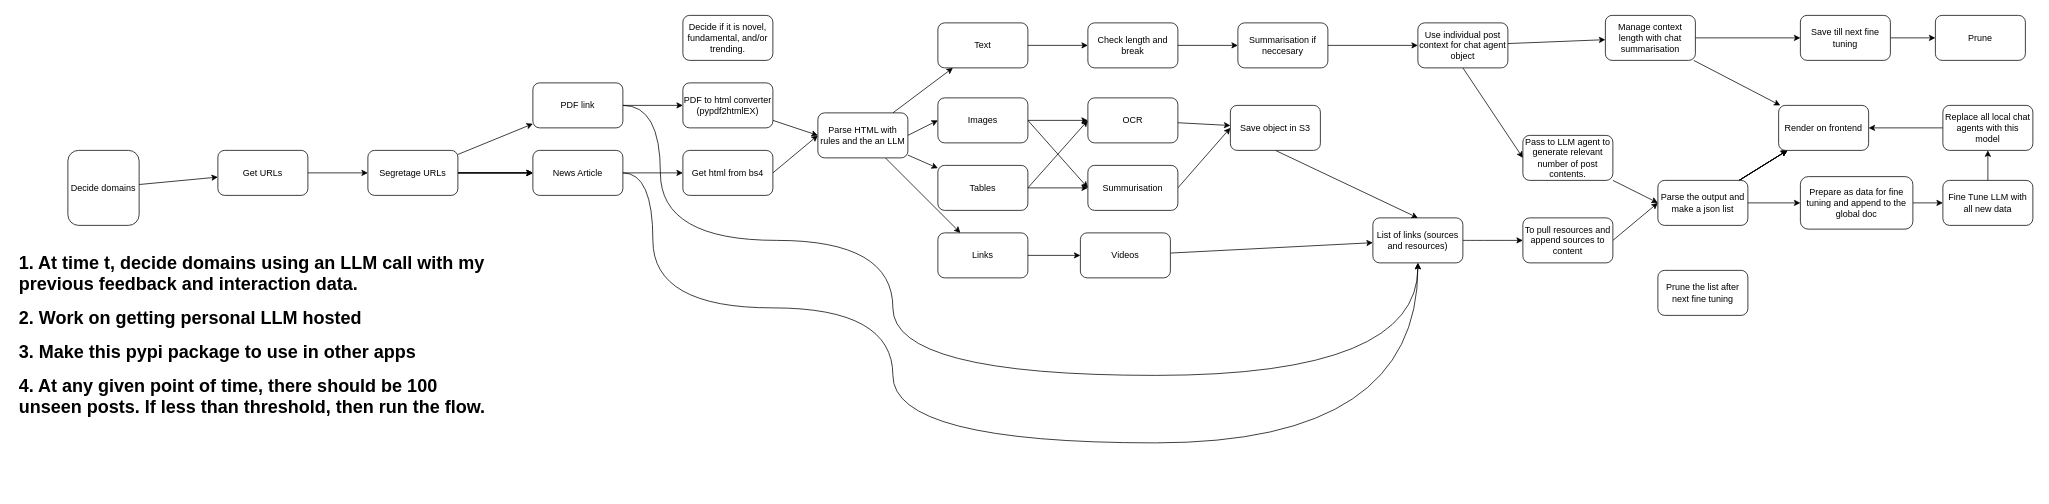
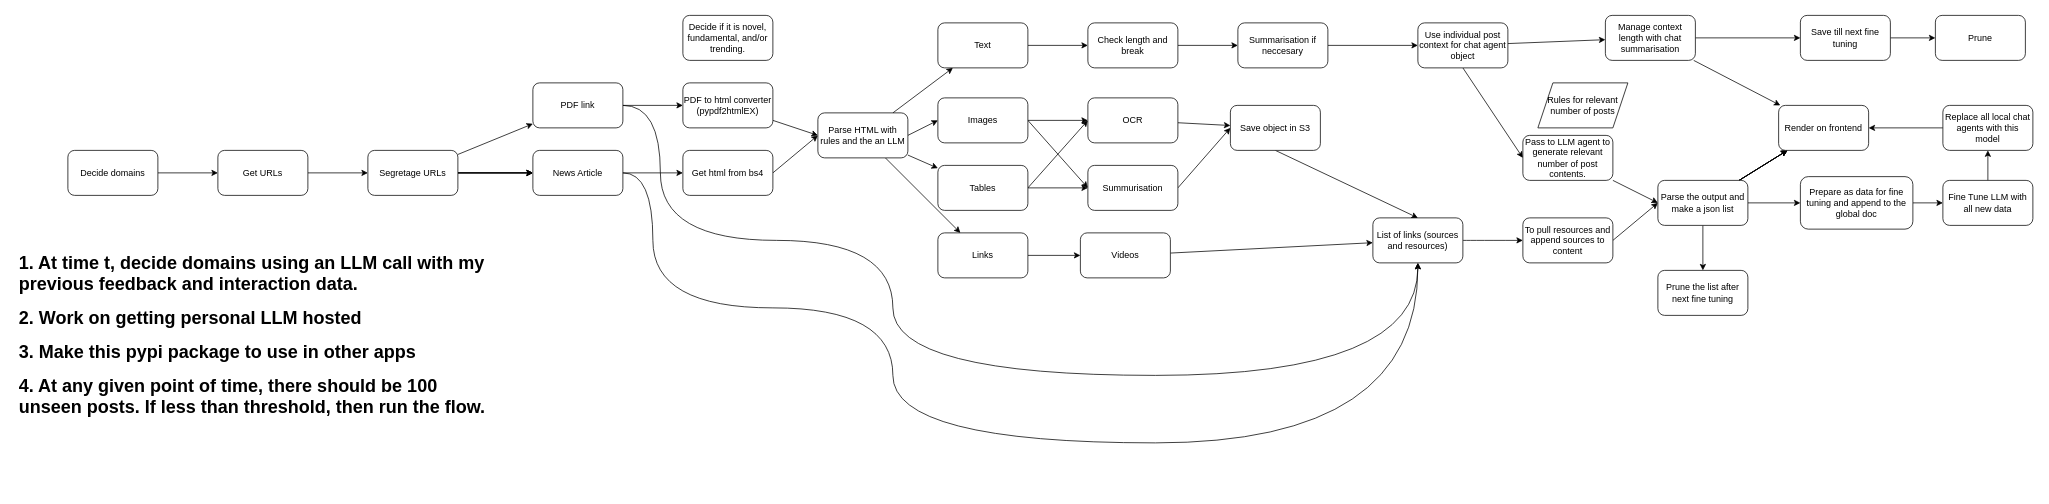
  <mxCell id="0" />
  <mxCell id="1" parent="0" />
  <mxCell id="2" value="" style="edgeStyle=none;html=1;" parent="1" source="3" target="5" edge="1"><mxGeometry relative="1" as="geometry" /></mxCell>
- <mxCell id="3" value="Decide domains" style="rounded=1;whiteSpace=wrap;html=1;" parent="1" vertex="1"><mxGeometry x="90" y="200" width="95" height="100" as="geometry" /></mxCell>
+ <mxCell id="3" value="Decide domains" style="rounded=1;whiteSpace=wrap;html=1;" parent="1" vertex="1"><mxGeometry x="90" y="200" width="120" height="60" as="geometry" /></mxCell>
  <mxCell id="4" value="" style="edgeStyle=none;html=1;" parent="1" source="5" target="11" edge="1"><mxGeometry relative="1" as="geometry" /></mxCell>
  <mxCell id="5" value="Get URLs" style="whiteSpace=wrap;html=1;rounded=1;" parent="1" vertex="1"><mxGeometry x="290" y="200" width="120" height="60" as="geometry" /></mxCell>
  <mxCell id="6" value="" style="edgeStyle=none;html=1;" parent="1" source="11" target="14" edge="1"><mxGeometry relative="1" as="geometry" /></mxCell>
  <mxCell id="7" value="" style="edgeStyle=none;html=1;" parent="1" source="11" target="16" edge="1"><mxGeometry relative="1" as="geometry" /></mxCell>
  <mxCell id="8" value="" style="edgeStyle=none;html=1;" parent="1" source="11" target="16" edge="1"><mxGeometry relative="1" as="geometry" /></mxCell>
  <mxCell id="9" value="" style="edgeStyle=none;html=1;" parent="1" source="11" target="16" edge="1"><mxGeometry relative="1" as="geometry" /></mxCell>
  <mxCell id="10" value="" style="edgeStyle=none;html=1;" parent="1" source="11" target="16" edge="1"><mxGeometry relative="1" as="geometry" /></mxCell>
  <mxCell id="11" value="Segretage URLs" style="whiteSpace=wrap;html=1;rounded=1;" parent="1" vertex="1"><mxGeometry x="490" y="200" width="120" height="60" as="geometry" /></mxCell>
  <mxCell id="12" value="" style="edgeStyle=none;html=1;" parent="1" source="14" target="18" edge="1"><mxGeometry relative="1" as="geometry" /></mxCell>
  <mxCell id="13" style="edgeStyle=orthogonalEdgeStyle;html=1;exitX=1;exitY=0.5;exitDx=0;exitDy=0;entryX=0.5;entryY=1;entryDx=0;entryDy=0;curved=1;" parent="1" source="14" target="51" edge="1"><mxGeometry relative="1" as="geometry"><Array as="points"><mxPoint x="880" y="140" /><mxPoint x="880" y="320" /><mxPoint x="1190" y="320" /><mxPoint x="1190" y="500" /><mxPoint x="1890" y="500" /></Array></mxGeometry></mxCell>
  <mxCell id="14" value="PDF link" style="whiteSpace=wrap;html=1;rounded=1;" parent="1" vertex="1"><mxGeometry x="710" y="110" width="120" height="60" as="geometry" /></mxCell>
  <mxCell id="15" value="" style="edgeStyle=none;html=1;" parent="1" source="16" target="20" edge="1"><mxGeometry relative="1" as="geometry" /></mxCell>
  <mxCell id="16" value="News Article" style="whiteSpace=wrap;html=1;rounded=1;" parent="1" vertex="1"><mxGeometry x="710" y="200" width="120" height="60" as="geometry" /></mxCell>
  <mxCell id="17" value="" style="edgeStyle=none;html=1;entryX=0;entryY=0.5;entryDx=0;entryDy=0;" parent="1" source="18" target="26" edge="1"><mxGeometry relative="1" as="geometry" /></mxCell>
  <mxCell id="18" value="PDF to html converter (pypdf2htmlEX)" style="whiteSpace=wrap;html=1;rounded=1;" parent="1" vertex="1"><mxGeometry x="910" y="110" width="120" height="60" as="geometry" /></mxCell>
  <mxCell id="19" style="edgeStyle=none;html=1;exitX=1;exitY=0.5;exitDx=0;exitDy=0;entryX=0;entryY=0.5;entryDx=0;entryDy=0;" parent="1" source="20" target="26" edge="1"><mxGeometry relative="1" as="geometry" /></mxCell>
  <mxCell id="20" value="Get html from bs4" style="whiteSpace=wrap;html=1;rounded=1;" parent="1" vertex="1"><mxGeometry x="910" y="200" width="120" height="60" as="geometry" /></mxCell>
  <mxCell id="21" value="Decide if it is novel, fundamental, and/or trending." style="whiteSpace=wrap;html=1;rounded=1;" parent="1" vertex="1"><mxGeometry x="910" y="20" width="120" height="60" as="geometry" /></mxCell>
  <mxCell id="22" value="" style="edgeStyle=none;html=1;" parent="1" source="26" target="28" edge="1"><mxGeometry relative="1" as="geometry" /></mxCell>
  <mxCell id="23" style="edgeStyle=none;html=1;exitX=1;exitY=0.5;exitDx=0;exitDy=0;entryX=0;entryY=0.5;entryDx=0;entryDy=0;" parent="1" source="26" target="31" edge="1"><mxGeometry relative="1" as="geometry" /></mxCell>
  <mxCell id="24" value="" style="edgeStyle=none;html=1;" parent="1" source="26" target="34" edge="1"><mxGeometry relative="1" as="geometry" /></mxCell>
  <mxCell id="25" value="" style="edgeStyle=none;html=1;" parent="1" source="26" target="36" edge="1"><mxGeometry relative="1" as="geometry" /></mxCell>
  <mxCell id="26" value="Parse HTML with rules and the an LLM" style="whiteSpace=wrap;html=1;rounded=1;" parent="1" vertex="1"><mxGeometry x="1090" y="150" width="120" height="60" as="geometry" /></mxCell>
  <mxCell id="27" value="" style="edgeStyle=none;html=1;" parent="1" source="28" target="46" edge="1"><mxGeometry relative="1" as="geometry" /></mxCell>
  <mxCell id="28" value="Text" style="whiteSpace=wrap;html=1;rounded=1;" parent="1" vertex="1"><mxGeometry x="1250" y="30" width="120" height="60" as="geometry" /></mxCell>
  <mxCell id="29" value="" style="edgeStyle=none;html=1;" parent="1" source="31" target="38" edge="1"><mxGeometry relative="1" as="geometry" /></mxCell>
  <mxCell id="30" style="edgeStyle=none;html=1;exitX=1;exitY=0.5;exitDx=0;exitDy=0;entryX=0;entryY=0.5;entryDx=0;entryDy=0;" parent="1" source="31" target="40" edge="1"><mxGeometry relative="1" as="geometry" /></mxCell>
  <mxCell id="31" value="Images" style="whiteSpace=wrap;html=1;rounded=1;" parent="1" vertex="1"><mxGeometry x="1250" y="130" width="120" height="60" as="geometry" /></mxCell>
  <mxCell id="32" value="" style="edgeStyle=none;html=1;" parent="1" source="34" target="40" edge="1"><mxGeometry relative="1" as="geometry" /></mxCell>
  <mxCell id="33" style="edgeStyle=none;html=1;exitX=1;exitY=0.5;exitDx=0;exitDy=0;entryX=0;entryY=0.5;entryDx=0;entryDy=0;" parent="1" source="34" target="38" edge="1"><mxGeometry relative="1" as="geometry" /></mxCell>
  <mxCell id="34" value="Tables" style="whiteSpace=wrap;html=1;rounded=1;" parent="1" vertex="1"><mxGeometry x="1250" y="220" width="120" height="60" as="geometry" /></mxCell>
  <mxCell id="35" style="edgeStyle=none;html=1;exitX=1;exitY=0.5;exitDx=0;exitDy=0;entryX=0;entryY=0.5;entryDx=0;entryDy=0;" parent="1" source="36" target="44" edge="1"><mxGeometry relative="1" as="geometry" /></mxCell>
  <mxCell id="36" value="Links" style="whiteSpace=wrap;html=1;rounded=1;" parent="1" vertex="1"><mxGeometry x="1250" y="310" width="120" height="60" as="geometry" /></mxCell>
  <mxCell id="37" value="" style="edgeStyle=none;html=1;" parent="1" source="38" target="42" edge="1"><mxGeometry relative="1" as="geometry" /></mxCell>
  <mxCell id="38" value="OCR" style="whiteSpace=wrap;html=1;rounded=1;" parent="1" vertex="1"><mxGeometry x="1450" y="130" width="120" height="60" as="geometry" /></mxCell>
  <mxCell id="39" style="edgeStyle=none;html=1;exitX=1;exitY=0.5;exitDx=0;exitDy=0;entryX=0;entryY=0.5;entryDx=0;entryDy=0;" parent="1" source="40" target="42" edge="1"><mxGeometry relative="1" as="geometry" /></mxCell>
  <mxCell id="40" value="Summurisation" style="whiteSpace=wrap;html=1;rounded=1;" parent="1" vertex="1"><mxGeometry x="1450" y="220" width="120" height="60" as="geometry" /></mxCell>
  <mxCell id="41" style="edgeStyle=none;html=1;exitX=0.5;exitY=1;exitDx=0;exitDy=0;entryX=0.5;entryY=0;entryDx=0;entryDy=0;" parent="1" source="42" target="51" edge="1"><mxGeometry relative="1" as="geometry" /></mxCell>
  <mxCell id="42" value="Save object in S3" style="whiteSpace=wrap;html=1;rounded=1;" parent="1" vertex="1"><mxGeometry x="1640" y="140" width="120" height="60" as="geometry" /></mxCell>
  <mxCell id="43" value="" style="edgeStyle=none;html=1;" parent="1" source="44" target="51" edge="1"><mxGeometry relative="1" as="geometry" /></mxCell>
  <mxCell id="44" value="Videos" style="whiteSpace=wrap;html=1;rounded=1;" parent="1" vertex="1"><mxGeometry x="1440" y="310" width="120" height="60" as="geometry" /></mxCell>
  <mxCell id="45" value="" style="edgeStyle=none;html=1;" parent="1" source="46" target="48" edge="1"><mxGeometry relative="1" as="geometry" /></mxCell>
  <mxCell id="46" value="Check length and break" style="whiteSpace=wrap;html=1;rounded=1;" parent="1" vertex="1"><mxGeometry x="1450" y="30" width="120" height="60" as="geometry" /></mxCell>
  <mxCell id="47" value="" style="edgeStyle=none;html=1;entryX=0;entryY=0.5;entryDx=0;entryDy=0;" parent="1" source="48" target="70" edge="1"><mxGeometry relative="1" as="geometry" /></mxCell>
  <mxCell id="48" value="Summarisation if neccesary" style="whiteSpace=wrap;html=1;rounded=1;" parent="1" vertex="1"><mxGeometry x="1650" y="30" width="120" height="60" as="geometry" /></mxCell>
  <mxCell id="49" value="" style="edgeStyle=none;html=1;exitX=0.5;exitY=1;exitDx=0;exitDy=0;entryX=0;entryY=0.5;entryDx=0;entryDy=0;" parent="1" source="70" target="54" edge="1"><mxGeometry relative="1" as="geometry"><mxPoint x="1920" y="100" as="sourcePoint" /><mxPoint x="1908.462" y="180" as="targetPoint" /></mxGeometry></mxCell>
  <mxCell id="50" value="" style="edgeStyle=orthogonalEdgeStyle;curved=1;html=1;" parent="1" source="51" target="57" edge="1"><mxGeometry relative="1" as="geometry" /></mxCell>
  <mxCell id="51" value="List of links (sources and resources)" style="whiteSpace=wrap;html=1;rounded=1;" parent="1" vertex="1"><mxGeometry x="1830" y="290" width="120" height="60" as="geometry" /></mxCell>
  <mxCell id="52" style="edgeStyle=orthogonalEdgeStyle;html=1;exitX=1;exitY=0.5;exitDx=0;exitDy=0;curved=1;entryX=0.5;entryY=1;entryDx=0;entryDy=0;" parent="1" target="51" edge="1"><mxGeometry relative="1" as="geometry"><mxPoint x="830" y="230" as="sourcePoint" /><mxPoint x="1810" y="390" as="targetPoint" /><Array as="points"><mxPoint x="870" y="230" /><mxPoint x="870" y="410" /><mxPoint x="1190" y="410" /><mxPoint x="1190" y="590" /><mxPoint x="1890" y="590" /></Array></mxGeometry></mxCell>
  <mxCell id="53" value="" style="html=1;entryX=0;entryY=0.5;entryDx=0;entryDy=0;" parent="1" source="54" target="65" edge="1"><mxGeometry relative="1" as="geometry" /></mxCell>
  <mxCell id="54" value="Pass to LLM agent to generate relevant number of post contents." style="whiteSpace=wrap;html=1;rounded=1;" parent="1" vertex="1"><mxGeometry x="2030" y="180" width="120" height="60" as="geometry" /></mxCell>
+ <mxCell id="55" value="Rules for relevant number of posts" style="shape=parallelogram;perimeter=parallelogramPerimeter;whiteSpace=wrap;html=1;fixedSize=1;" parent="1" vertex="1"><mxGeometry x="2050" y="110" width="120" height="60" as="geometry" /></mxCell>
  <mxCell id="56" style="edgeStyle=none;html=1;exitX=1;exitY=0.5;exitDx=0;exitDy=0;entryX=0;entryY=0.5;entryDx=0;entryDy=0;" parent="1" source="57" target="65" edge="1"><mxGeometry relative="1" as="geometry" /></mxCell>
  <mxCell id="57" value="To pull resources and append sources to content" style="whiteSpace=wrap;html=1;rounded=1;" parent="1" vertex="1"><mxGeometry x="2030" y="290" width="120" height="60" as="geometry" /></mxCell>
  <mxCell id="58" value="" style="edgeStyle=none;html=1;" parent="1" source="65" target="66" edge="1"><mxGeometry relative="1" as="geometry" /></mxCell>
  <mxCell id="59" value="" style="edgeStyle=none;html=1;" parent="1" source="65" target="66" edge="1"><mxGeometry relative="1" as="geometry" /></mxCell>
  <mxCell id="60" value="" style="edgeStyle=none;html=1;" parent="1" source="65" target="66" edge="1"><mxGeometry relative="1" as="geometry" /></mxCell>
  <mxCell id="61" value="" style="edgeStyle=none;html=1;" parent="1" source="65" target="66" edge="1"><mxGeometry relative="1" as="geometry" /></mxCell>
  <mxCell id="62" value="" style="edgeStyle=none;html=1;" parent="1" source="65" target="66" edge="1"><mxGeometry relative="1" as="geometry" /></mxCell>
  <mxCell id="63" value="" style="edgeStyle=none;html=1;" parent="1" source="65" target="68" edge="1"><mxGeometry relative="1" as="geometry" /></mxCell>
+ <mxCell id="64" value="" style="edgeStyle=none;html=1;" parent="1" source="65" target="81" edge="1"><mxGeometry relative="1" as="geometry" /></mxCell>
  <mxCell id="65" value="Parse the output and make a json list" style="whiteSpace=wrap;html=1;rounded=1;" parent="1" vertex="1"><mxGeometry x="2210" y="240" width="120" height="60" as="geometry" /></mxCell>
  <mxCell id="66" value="Render on frontend" style="whiteSpace=wrap;html=1;rounded=1;" parent="1" vertex="1"><mxGeometry x="2371" y="140" width="120" height="60" as="geometry" /></mxCell>
  <mxCell id="67" value="" style="edgeStyle=none;html=1;" parent="1" source="68" target="77" edge="1"><mxGeometry relative="1" as="geometry" /></mxCell>
  <mxCell id="68" value="Prepare as data for fine tuning and append to the global doc" style="whiteSpace=wrap;html=1;rounded=1;" parent="1" vertex="1"><mxGeometry x="2400" y="235" width="150" height="70" as="geometry" /></mxCell>
  <mxCell id="69" value="" style="edgeStyle=none;html=1;" parent="1" source="70" target="73" edge="1"><mxGeometry relative="1" as="geometry" /></mxCell>
  <mxCell id="70" value="Use individual post context for chat agent object" style="whiteSpace=wrap;html=1;rounded=1;" parent="1" vertex="1"><mxGeometry x="1890" y="30" width="120" height="60" as="geometry" /></mxCell>
  <mxCell id="71" value="" style="edgeStyle=none;html=1;" parent="1" source="73" target="66" edge="1"><mxGeometry relative="1" as="geometry" /></mxCell>
  <mxCell id="72" value="" style="edgeStyle=none;html=1;" parent="1" source="73" target="75" edge="1"><mxGeometry relative="1" as="geometry" /></mxCell>
  <mxCell id="73" value="Manage context length with chat summarisation" style="whiteSpace=wrap;html=1;rounded=1;" parent="1" vertex="1"><mxGeometry x="2140" y="20" width="120" height="60" as="geometry" /></mxCell>
  <mxCell id="74" value="" style="edgeStyle=none;html=1;" parent="1" source="75" edge="1"><mxGeometry relative="1" as="geometry"><mxPoint x="2580" y="50" as="targetPoint" /></mxGeometry></mxCell>
  <mxCell id="75" value="Save till next fine tuning" style="whiteSpace=wrap;html=1;rounded=1;" parent="1" vertex="1"><mxGeometry x="2400" y="20" width="120" height="60" as="geometry" /></mxCell>
  <mxCell id="76" value="" style="edgeStyle=none;html=1;" parent="1" source="77" target="79" edge="1"><mxGeometry relative="1" as="geometry" /></mxCell>
  <mxCell id="77" value="Fine Tune LLM with all new data" style="whiteSpace=wrap;html=1;rounded=1;" parent="1" vertex="1"><mxGeometry x="2590" y="240" width="120" height="60" as="geometry" /></mxCell>
  <mxCell id="78" style="edgeStyle=none;html=1;exitX=0;exitY=0.5;exitDx=0;exitDy=0;entryX=1;entryY=0.5;entryDx=0;entryDy=0;" parent="1" source="79" target="66" edge="1"><mxGeometry relative="1" as="geometry" /></mxCell>
  <mxCell id="79" value="Replace all local chat agents with this model" style="whiteSpace=wrap;html=1;rounded=1;" parent="1" vertex="1"><mxGeometry x="2590" y="140" width="120" height="60" as="geometry" /></mxCell>
  <mxCell id="80" value="Prune" style="whiteSpace=wrap;html=1;rounded=1;" parent="1" vertex="1"><mxGeometry x="2580" y="20" width="120" height="60" as="geometry" /></mxCell>
  <mxCell id="81" value="Prune the list after next fine tuning" style="whiteSpace=wrap;html=1;rounded=1;" parent="1" vertex="1"><mxGeometry x="2210" y="360" width="120" height="60" as="geometry" /></mxCell>
  <mxCell id="82" value="&lt;h1&gt;1. At time t, decide domains using an LLM call with my previous feedback and interaction data.&lt;/h1&gt;&lt;div&gt;&lt;h1&gt;2. Work on getting personal LLM hosted&lt;/h1&gt;&lt;/div&gt;&lt;div&gt;&lt;h1&gt;3. Make this pypi package to use in other apps&lt;/h1&gt;&lt;/div&gt;&lt;div&gt;&lt;h1&gt;4. At any given point of time, there should be 100 unseen posts. If less than threshold, then run the flow.&lt;/h1&gt;&lt;/div&gt;" style="text;html=1;strokeColor=none;fillColor=none;spacing=5;spacingTop=-20;whiteSpace=wrap;overflow=hidden;rounded=0;" parent="1" vertex="1"><mxGeometry x="20" y="330" width="640" height="320" as="geometry" /></mxCell>
